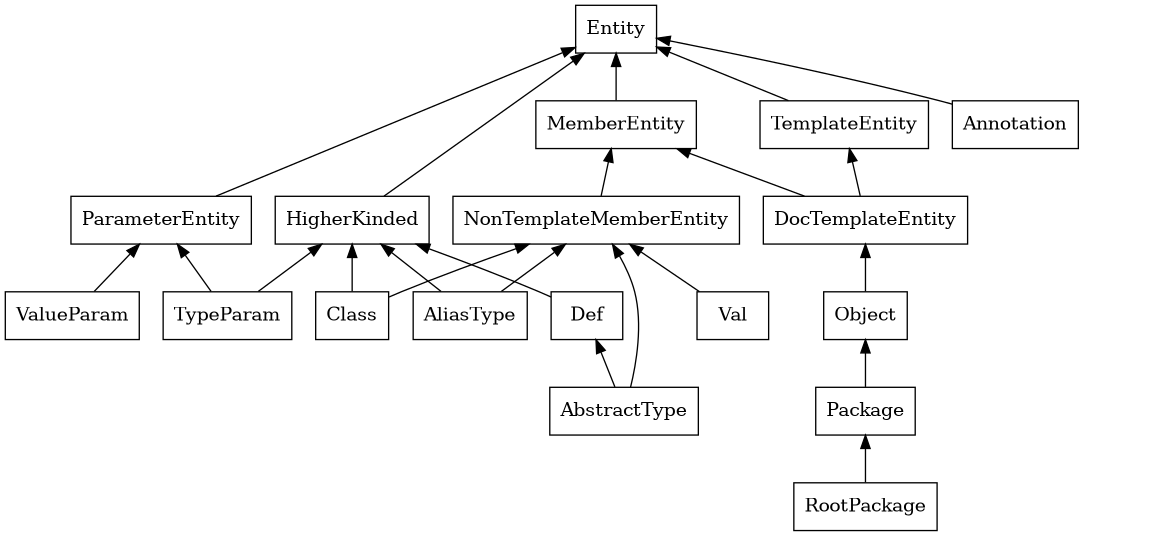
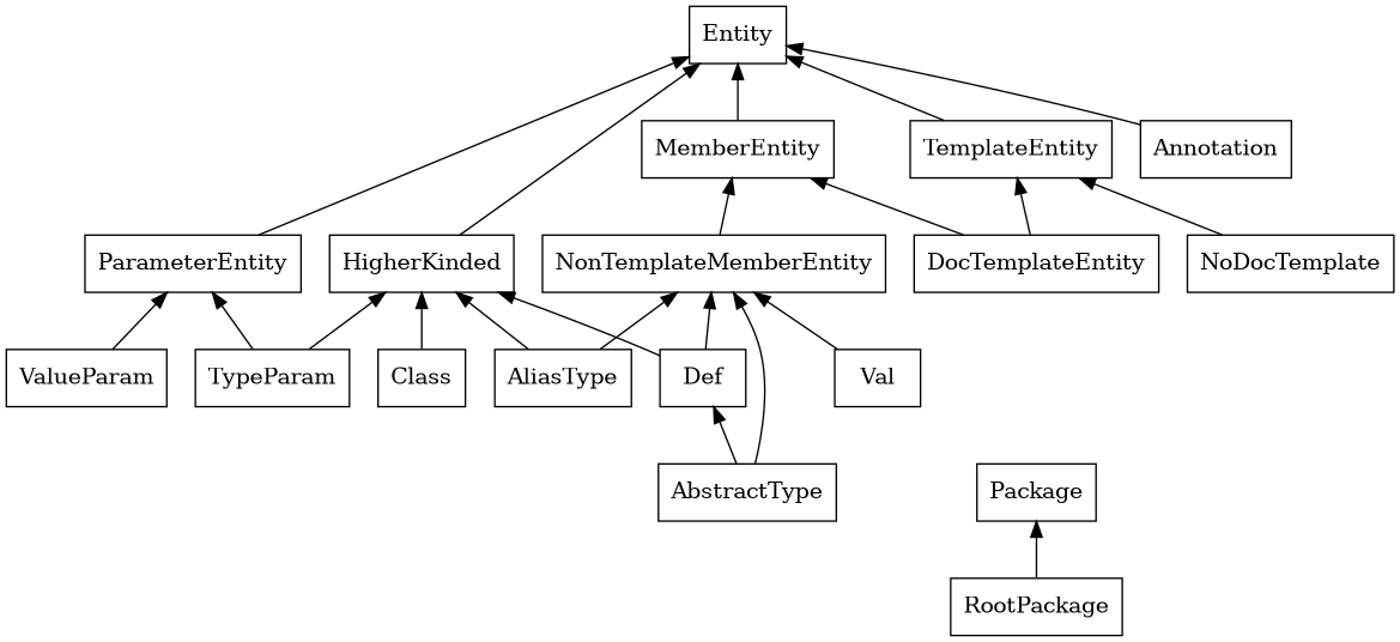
  digraph {
    rankdir=BT
    node [shape=box]
    MemberEntity
    Entity
    HigherKinded
    ParameterEntity
    NonTemplateMemberEntity
    Package
-   Object
    DocTemplateEntity
    TemplateEntity
    AliasType
    Annotation
    Def
    Class
    ValueParam
    TypeParam
    Val
+   NoDocTemplate
    RootPackage
    AbstractType
    MemberEntity -> Entity
    HigherKinded -> Entity
    ParameterEntity -> Entity
    NonTemplateMemberEntity -> MemberEntity
-   Package -> Object
-   Object -> DocTemplateEntity
    DocTemplateEntity -> MemberEntity
    DocTemplateEntity -> TemplateEntity
    TemplateEntity -> Entity
    AliasType -> HigherKinded
    AliasType -> NonTemplateMemberEntity
    Annotation -> Entity
    Def -> HigherKinded
-   Class -> NonTemplateMemberEntity
+   Def -> NonTemplateMemberEntity
    Class -> HigherKinded
    ValueParam -> ParameterEntity
    TypeParam -> HigherKinded
    TypeParam -> ParameterEntity
    Val -> NonTemplateMemberEntity
+   NoDocTemplate -> TemplateEntity
    RootPackage -> Package
    AbstractType -> NonTemplateMemberEntity
    AbstractType -> Def
  }
